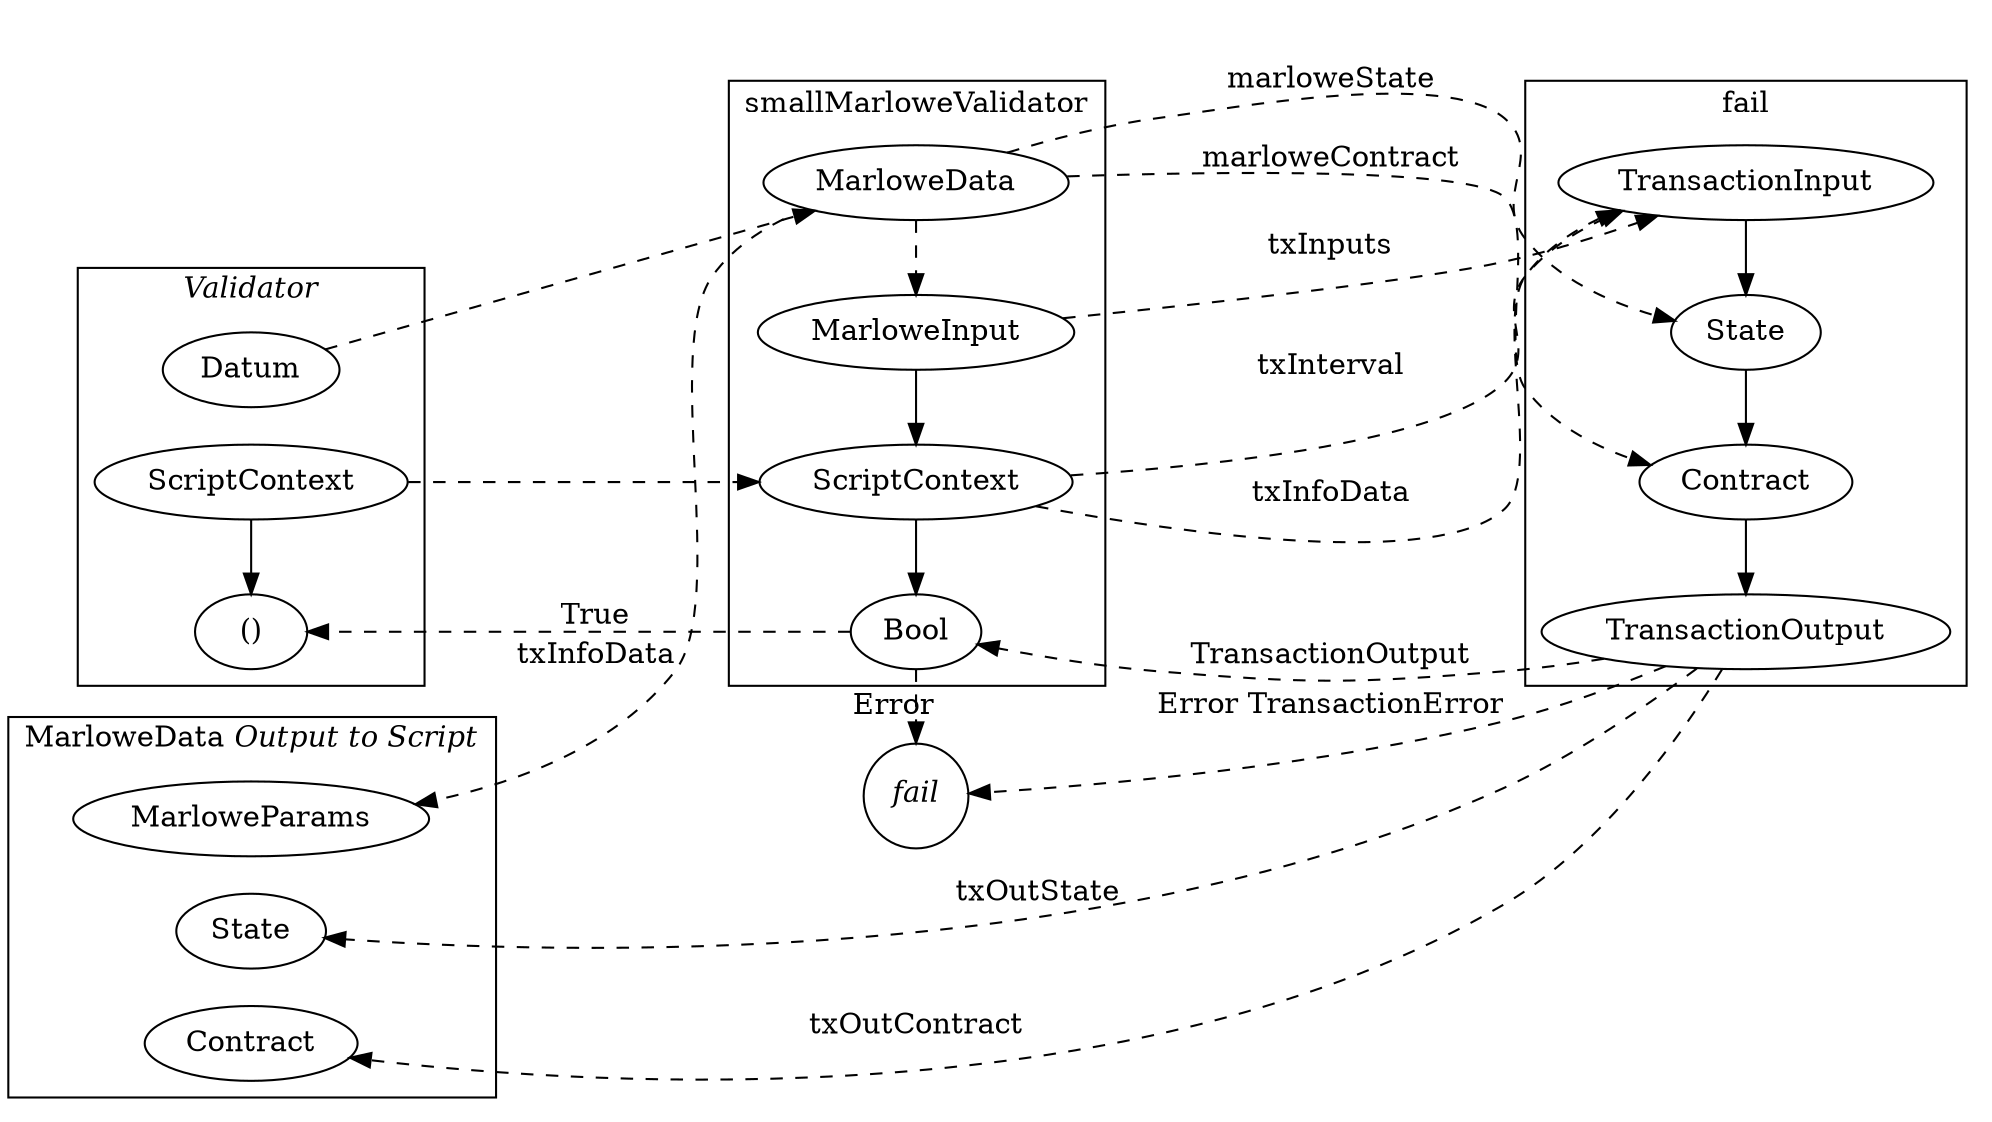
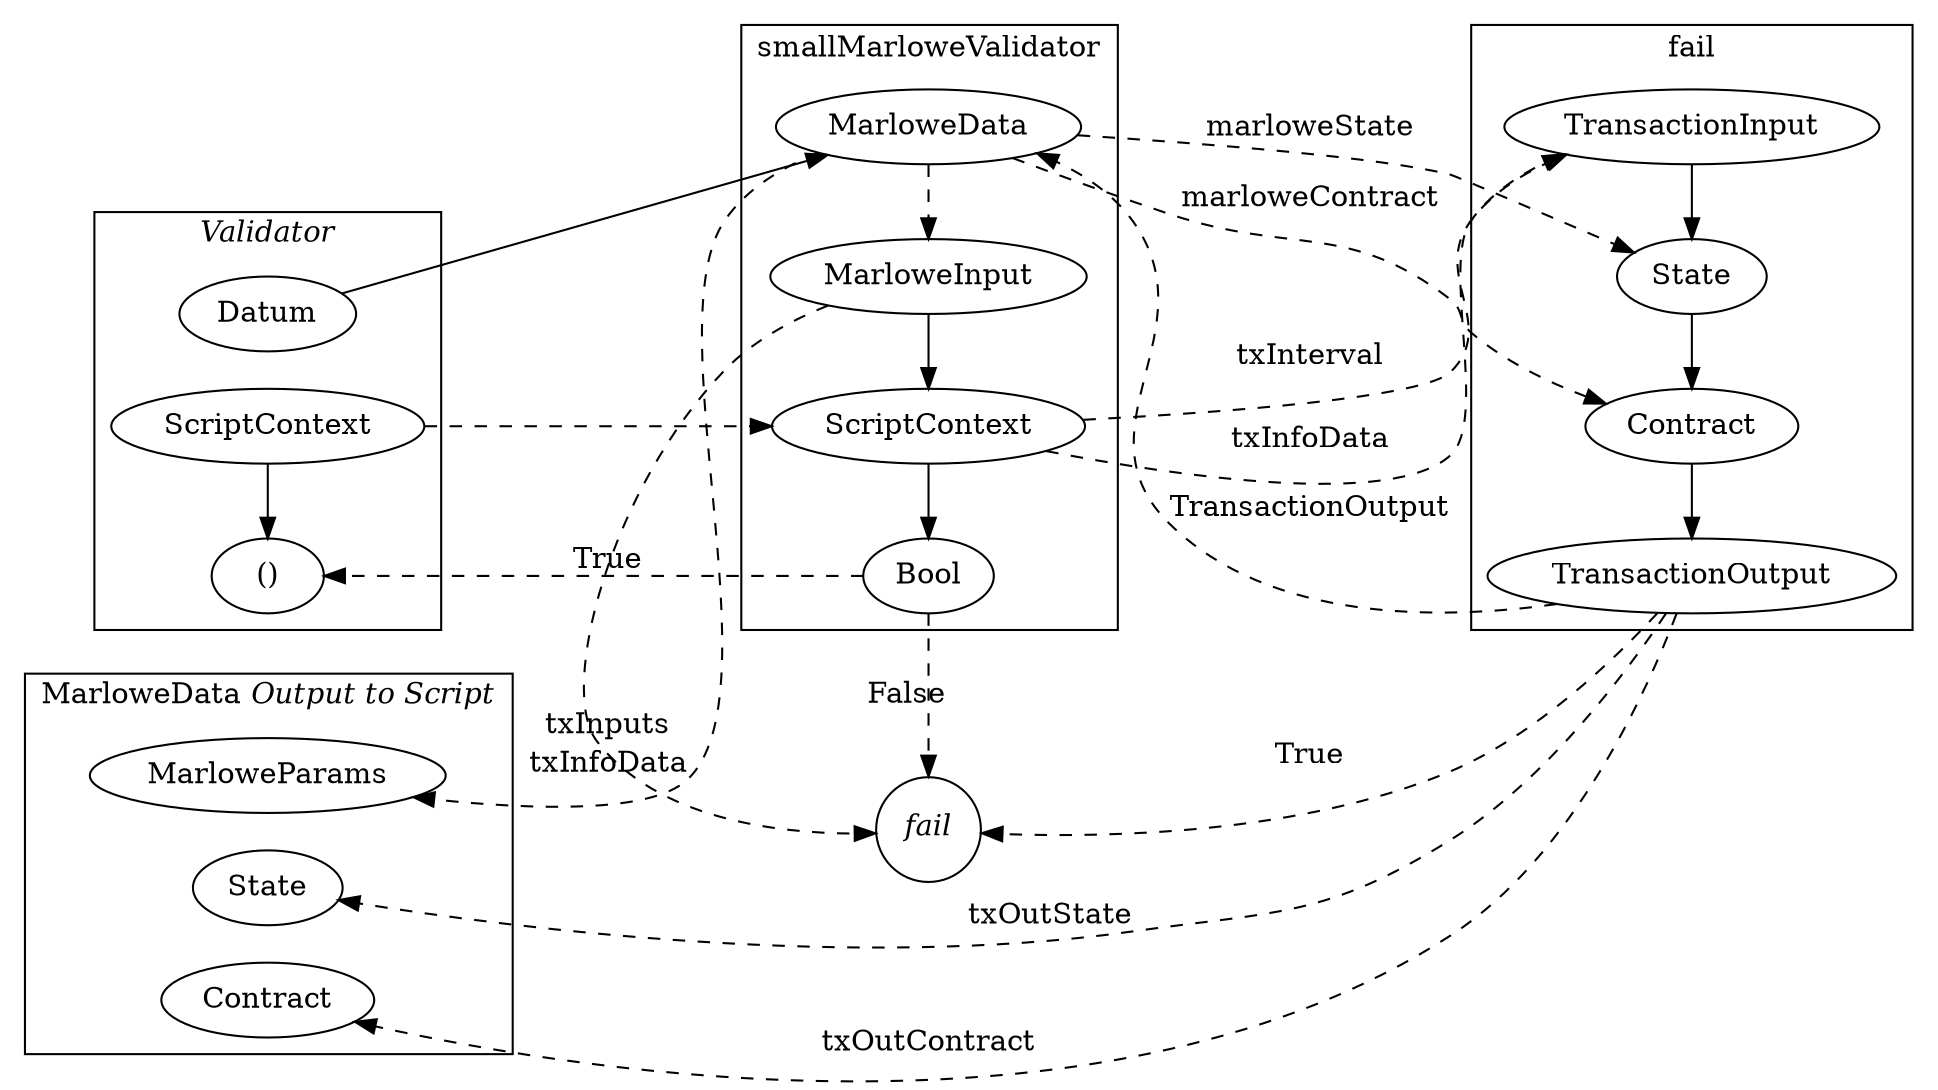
  digraph {
    rankdir=LR
    node [shape=oval]
    edge [style=dashed constraint=false]
    Datum
    n2 [label=ScriptContext]
    n3 [label="()"]
    MarloweData
    MarloweInput
    ScriptContext
    n7 [label=Bool]
    TransactionInput
    State
    Contract
    TransactionOutput
    MarloweParams
    n13 [label=State]
    n14 [label=Contract]
    n15 [label=<<i>fail</i>> shape=circle]
    subgraph cluster_1 {
      label=<<i>Validator</i>>
      rank=same
      Datum
      n2
      n3
    }
    subgraph cluster_2 {
      label=smallMarloweValidator
      rank=same
      MarloweData
      MarloweInput
      ScriptContext
      n7
    }
    subgraph cluster_3 {
      label=fail
      rank=same
      TransactionInput
      State
      Contract
      TransactionOutput
    }
    subgraph cluster_4 {
      label=<MarloweData <i>Output to Script</i>>
      MarloweParams
      n13
      n14
    }
-   Datum -> MarloweData [constraint=""]
+   Datum -> MarloweData [style=solid constraint=""]
    n2 -> n3 [style=""]
    n2 -> ScriptContext [constraint=""]
    n3 -> n15 [style=invis constraint=""]
    MarloweData -> MarloweInput
    MarloweData -> TransactionInput [style=invis constraint=""]
    MarloweData -> State [label=marloweState]
    MarloweData -> Contract [label=marloweContract]
    MarloweData -> MarloweParams [label=txInfoData]
    MarloweInput -> ScriptContext [style=""]
-   MarloweInput -> TransactionInput [label="\ntxInputs"]
+   MarloweInput -> n15 [label="\ntxInputs"]
    MarloweInput -> State [style=invis constraint=""]
    ScriptContext -> n7 [style=""]
    ScriptContext -> TransactionInput [label="\ntxInterval"]
    ScriptContext -> TransactionInput [label=txInfoData]
    ScriptContext -> Contract [style=invis constraint=""]
    n7 -> n3 [label=True constraint=""]
    n7 -> TransactionOutput [style=invis constraint=""]
-   n7 -> n15 [label=Error]
+   n7 -> n15 [label=False]
    TransactionInput -> State [style=""]
    State -> Contract [style=""]
    Contract -> TransactionOutput [style=""]
-   TransactionOutput -> n7 [label=TransactionOutput]
+   TransactionOutput -> MarloweData [label=TransactionOutput]
    TransactionOutput -> n13 [label="                          txOutState"]
    TransactionOutput -> n14 [label=txOutContract]
-   TransactionOutput -> n15 [label="Error TransactionError"]
+   TransactionOutput -> n15 [label=True]
  }
